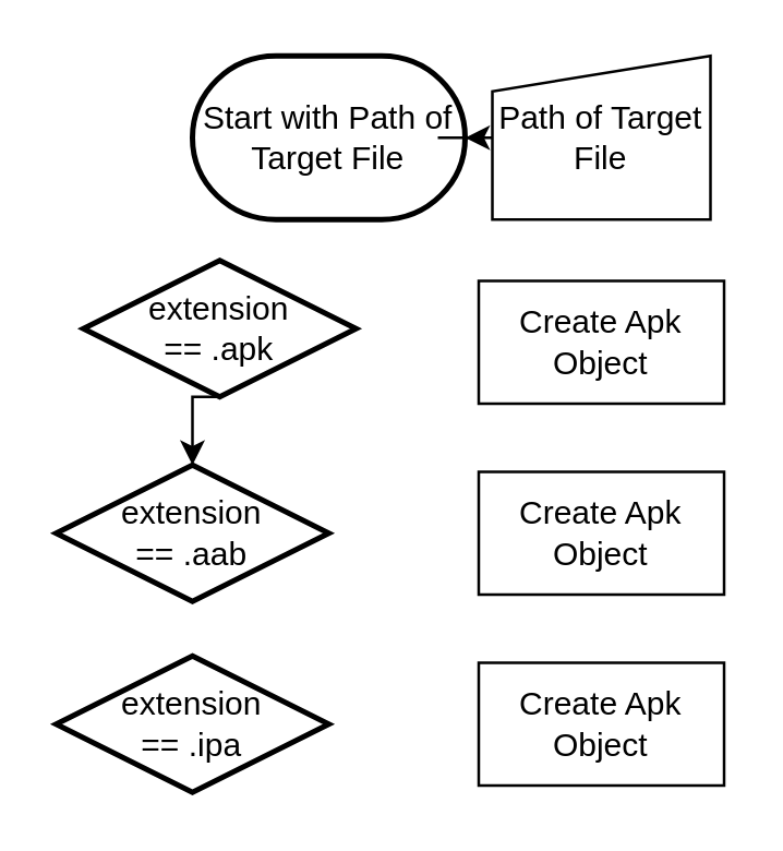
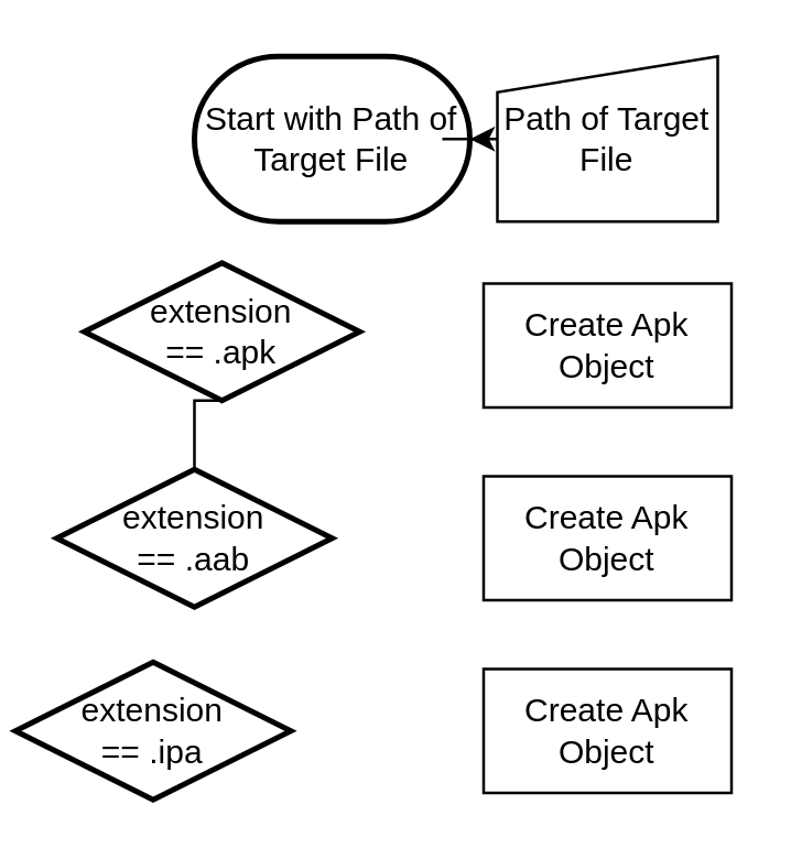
  <mxCell id="0" />
  <mxCell id="1" parent="0" />
  <mxCell id="2" value="Start with Path of Target File" style="strokeWidth=2;html=1;shape=mxgraph.flowchart.terminator;whiteSpace=wrap;" vertex="1" parent="1"><mxGeometry x="70" y="20" width="100" height="60" as="geometry" /></mxCell>
  <mxCell id="3" value="" style="edgeStyle=orthogonalEdgeStyle;rounded=0;orthogonalLoop=1;jettySize=auto;html=1;" edge="1" parent="1" source="4" target="2"><mxGeometry relative="1" as="geometry" /></mxCell>
  <mxCell id="4" value="Path of Target File" style="shape=manualInput;whiteSpace=wrap;html=1;size=13;" vertex="1" parent="1"><mxGeometry x="180" y="20" width="80" height="60" as="geometry" /></mxCell>
  <mxCell id="5" value="extension &lt;br&gt;== .apk" style="strokeWidth=2;html=1;shape=mxgraph.flowchart.decision;whiteSpace=wrap;" vertex="1" parent="1"><mxGeometry x="30" y="95" width="100" height="50" as="geometry" /></mxCell>
  <mxCell id="6" value="extension &lt;br&gt;== .aab" style="strokeWidth=2;html=1;shape=mxgraph.flowchart.decision;whiteSpace=wrap;" vertex="1" parent="1"><mxGeometry x="20" y="170" width="100" height="50" as="geometry" /></mxCell>
- <mxCell id="7" value="extension &lt;br&gt;== .ipa" style="strokeWidth=2;html=1;shape=mxgraph.flowchart.decision;whiteSpace=wrap;" vertex="1" parent="1"><mxGeometry x="20" y="240" width="100" height="50" as="geometry" /></mxCell>
+ <mxCell id="7" value="extension &lt;br&gt;== .ipa" style="strokeWidth=2;html=1;shape=mxgraph.flowchart.decision;whiteSpace=wrap;" vertex="1" parent="1"><mxGeometry x="5" y="240" width="100" height="50" as="geometry" /></mxCell>
  <mxCell id="8" value="Create Apk Object" style="rounded=0;whiteSpace=wrap;html=1;" vertex="1" parent="1"><mxGeometry x="175" y="102.5" width="90" height="45" as="geometry" /></mxCell>
  <mxCell id="9" value="Create Apk Object" style="rounded=0;whiteSpace=wrap;html=1;" vertex="1" parent="1"><mxGeometry x="175" y="172.5" width="90" height="45" as="geometry" /></mxCell>
  <mxCell id="10" value="Create Apk Object" style="rounded=0;whiteSpace=wrap;html=1;" vertex="1" parent="1"><mxGeometry x="175" y="242.5" width="90" height="45" as="geometry" /></mxCell>
- <mxCell id="11" style="edgeStyle=orthogonalEdgeStyle;rounded=0;orthogonalLoop=1;jettySize=auto;html=1;exitX=0.5;exitY=1;exitDx=0;exitDy=0;exitPerimeter=0;entryX=0.5;entryY=0;entryDx=0;entryDy=0;entryPerimeter=0;" edge="1" parent="1" source="5" target="6"><mxGeometry relative="1" as="geometry" /></mxCell>
+ <mxCell id="11" style="edgeStyle=orthogonalEdgeStyle;rounded=0;orthogonalLoop=1;jettySize=auto;html=1;exitX=0.5;exitY=1;exitDx=0;exitDy=0;exitPerimeter=0;entryX=0.5;entryY=0;entryDx=0;entryDy=0;entryPerimeter=0;endArrow=none;" edge="1" parent="1" source="5" target="6"><mxGeometry relative="1" as="geometry" /></mxCell>
